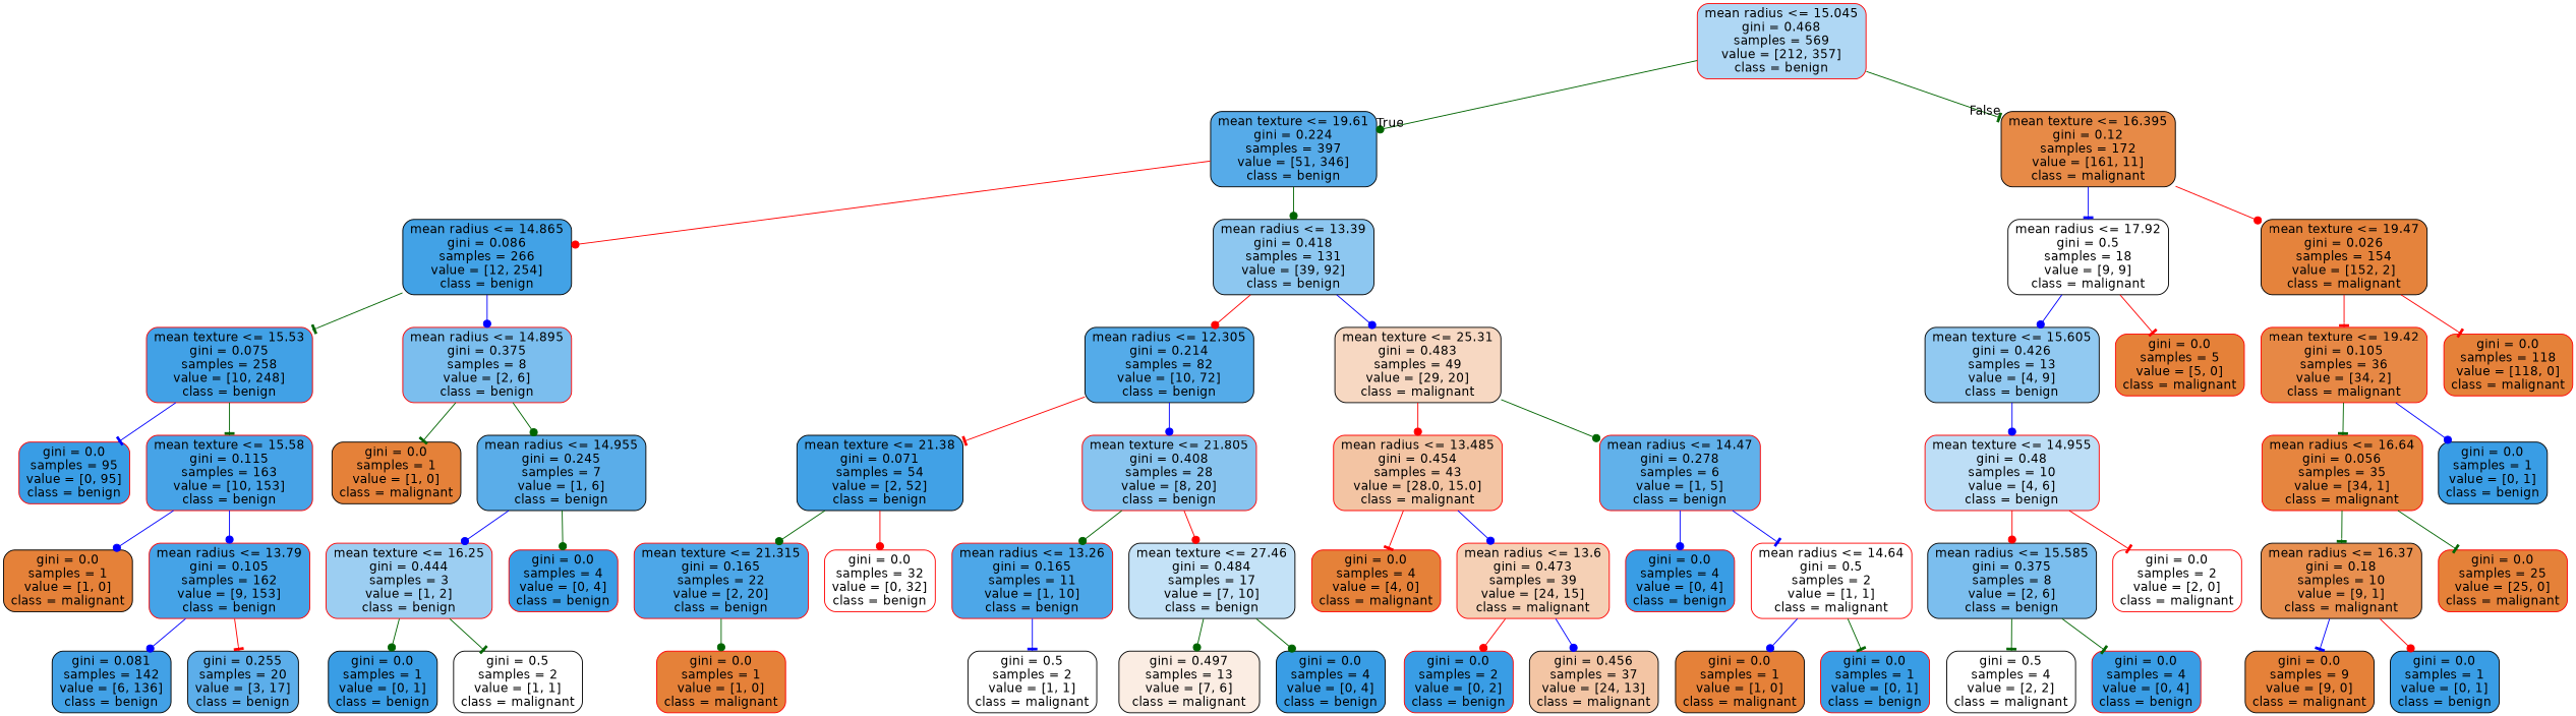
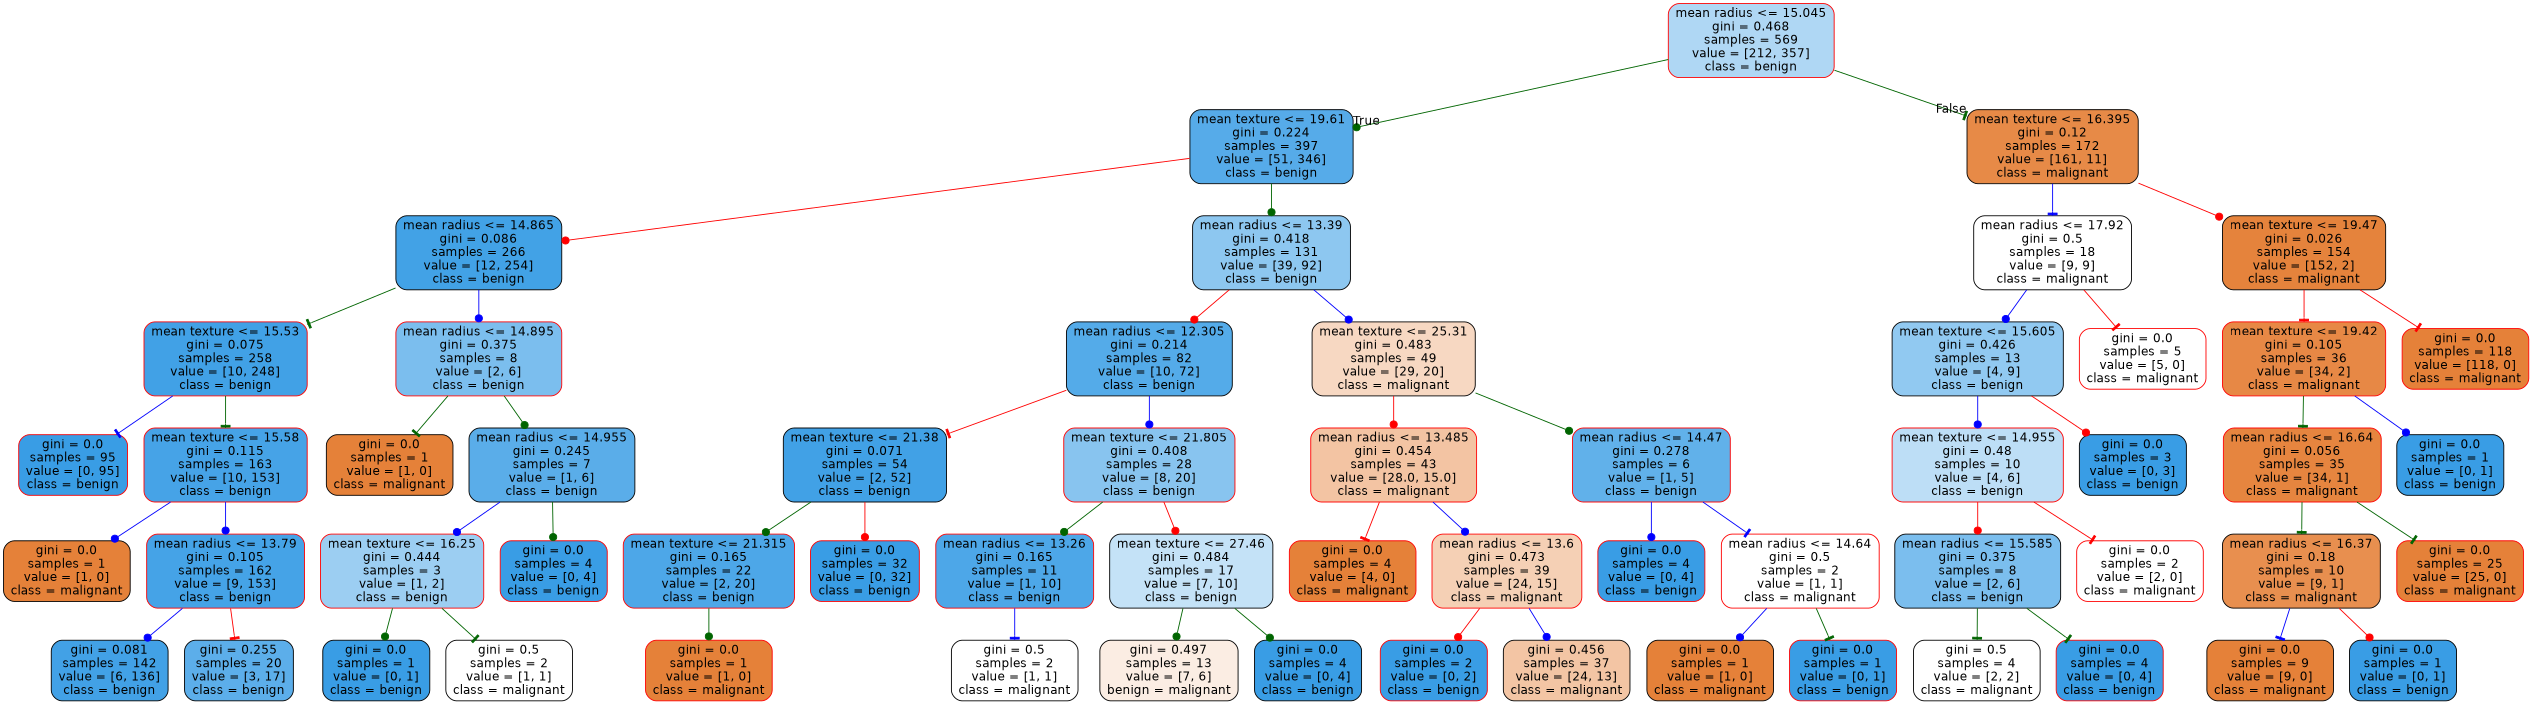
  digraph {
    node [color=black fillcolor="#399de5" fontname=helvetica shape=box style="filled, rounded"]
    edge [arrowhead=dot color=darkgreen fontname=helvetica]
    n1 [color=red fillcolor="#afd7f4" label="mean radius <= 15.045\ngini = 0.468\nsamples = 569\nvalue = [212, 357]\nclass = benign"]
    n2 [fillcolor="#56abe9" label="mean texture <= 19.61\ngini = 0.224\nsamples = 397\nvalue = [51, 346]\nclass = benign"]
    n3 [fillcolor="#e78a47" label="mean texture <= 16.395\ngini = 0.12\nsamples = 172\nvalue = [161, 11]\nclass = malignant"]
    n4 [fillcolor="#42a2e6" label="mean radius <= 14.865\ngini = 0.086\nsamples = 266\nvalue = [12, 254]\nclass = benign"]
    n5 [fillcolor="#8dc7f0" label="mean radius <= 13.39\ngini = 0.418\nsamples = 131\nvalue = [39, 92]\nclass = benign"]
    n6 [fillcolor="#ffffff" label="mean radius <= 17.92\ngini = 0.5\nsamples = 18\nvalue = [9, 9]\nclass = malignant"]
    n7 [fillcolor="#e5833c" label="mean texture <= 19.47\ngini = 0.026\nsamples = 154\nvalue = [152, 2]\nclass = malignant"]
    n8 [color=red fillcolor="#41a1e6" label="mean texture <= 15.53\ngini = 0.075\nsamples = 258\nvalue = [10, 248]\nclass = benign"]
    n9 [color=red fillcolor="#7bbeee" label="mean radius <= 14.895\ngini = 0.375\nsamples = 8\nvalue = [2, 6]\nclass = benign"]
    n10 [fillcolor="#54abe9" label="mean radius <= 12.305\ngini = 0.214\nsamples = 82\nvalue = [10, 72]\nclass = benign"]
    n11 [fillcolor="#f7d8c2" label="mean texture <= 25.31\ngini = 0.483\nsamples = 49\nvalue = [29, 20]\nclass = malignant"]
    n12 [color=red label="gini = 0.0\nsamples = 95\nvalue = [0, 95]\nclass = benign"]
    n13 [color=red fillcolor="#46a3e7" label="mean texture <= 15.58\ngini = 0.115\nsamples = 163\nvalue = [10, 153]\nclass = benign"]
    n14 [fillcolor="#e58139" label="gini = 0.0\nsamples = 1\nvalue = [1, 0]\nclass = malignant"]
    n15 [fillcolor="#5aade9" label="mean radius <= 14.955\ngini = 0.245\nsamples = 7\nvalue = [1, 6]\nclass = benign"]
    n16 [fillcolor="#e58139" label="gini = 0.0\nsamples = 1\nvalue = [1, 0]\nclass = malignant"]
    n17 [color=red fillcolor="#45a3e7" label="mean radius <= 13.79\ngini = 0.105\nsamples = 162\nvalue = [9, 153]\nclass = benign"]
    n18 [fillcolor="#42a1e6" label="gini = 0.081\nsamples = 142\nvalue = [6, 136]\nclass = benign"]
    n19 [fillcolor="#5caeea" label="gini = 0.255\nsamples = 20\nvalue = [3, 17]\nclass = benign"]
    n20 [color=red fillcolor="#9ccef2" label="mean texture <= 16.25\ngini = 0.444\nsamples = 3\nvalue = [1, 2]\nclass = benign"]
    n21 [color=red label="gini = 0.0\nsamples = 4\nvalue = [0, 4]\nclass = benign"]
    n22 [label="gini = 0.0\nsamples = 1\nvalue = [0, 1]\nclass = benign"]
    n23 [fillcolor="#ffffff" label="gini = 0.5\nsamples = 2\nvalue = [1, 1]\nclass = malignant"]
    n24 [fillcolor="#41a1e6" label="mean texture <= 21.38\ngini = 0.071\nsamples = 54\nvalue = [2, 52]\nclass = benign"]
    n25 [color=red fillcolor="#88c4ef" label="mean texture <= 21.805\ngini = 0.408\nsamples = 28\nvalue = [8, 20]\nclass = benign"]
    n26 [color=red fillcolor="#f3c4a3" label="mean radius <= 13.485\ngini = 0.454\nsamples = 43\nvalue = [28.0, 15.0]\nclass = malignant"]
    n27 [color=red fillcolor="#61b1ea" label="mean radius <= 14.47\ngini = 0.278\nsamples = 6\nvalue = [1, 5]\nclass = benign"]
    n28 [color=red fillcolor="#4da7e8" label="mean texture <= 21.315\ngini = 0.165\nsamples = 22\nvalue = [2, 20]\nclass = benign"]
-   n29 [color=red fillcolor="#ffffff" label="gini = 0.0\nsamples = 32\nvalue = [0, 32]\nclass = benign"]
+   n29 [color=red label="gini = 0.0\nsamples = 32\nvalue = [0, 32]\nclass = benign"]
    n30 [color=red fillcolor="#4da7e8" label="mean radius <= 13.26\ngini = 0.165\nsamples = 11\nvalue = [1, 10]\nclass = benign"]
    n31 [fillcolor="#c4e2f7" label="mean texture <= 27.46\ngini = 0.484\nsamples = 17\nvalue = [7, 10]\nclass = benign"]
    n32 [color=red fillcolor="#e58139" label="gini = 0.0\nsamples = 1\nvalue = [1, 0]\nclass = malignant"]
    n33 [fillcolor="#ffffff" label="gini = 0.5\nsamples = 2\nvalue = [1, 1]\nclass = malignant"]
-   n34 [fillcolor="#fbede3" label="gini = 0.497\nsamples = 13\nvalue = [7, 6]\nclass = malignant"]
+   n34 [fillcolor="#fbede3" label="gini = 0.497\nsamples = 13\nvalue = [7, 6]\nbenign = malignant"]
    n35 [label="gini = 0.0\nsamples = 4\nvalue = [0, 4]\nclass = benign"]
    n36 [color=red fillcolor="#e58139" label="gini = 0.0\nsamples = 4\nvalue = [4, 0]\nclass = malignant"]
    n37 [color=red fillcolor="#f5d0b5" label="mean radius <= 13.6\ngini = 0.473\nsamples = 39\nvalue = [24, 15]\nclass = malignant"]
    n38 [color=red label="gini = 0.0\nsamples = 4\nvalue = [0, 4]\nclass = benign"]
    n39 [color=red fillcolor="#ffffff" label="mean radius <= 14.64\ngini = 0.5\nsamples = 2\nvalue = [1, 1]\nclass = malignant"]
    n40 [color=red label="gini = 0.0\nsamples = 2\nvalue = [0, 2]\nclass = benign"]
    n41 [fillcolor="#f3c5a4" label="gini = 0.456\nsamples = 37\nvalue = [24, 13]\nclass = malignant"]
    n42 [fillcolor="#e58139" label="gini = 0.0\nsamples = 1\nvalue = [1, 0]\nclass = malignant"]
    n43 [color=red label="gini = 0.0\nsamples = 1\nvalue = [0, 1]\nclass = benign"]
    n44 [fillcolor="#91c9f1" label="mean texture <= 15.605\ngini = 0.426\nsamples = 13\nvalue = [4, 9]\nclass = benign"]
-   n45 [color=red fillcolor="#e58139" label="gini = 0.0\nsamples = 5\nvalue = [5, 0]\nclass = malignant"]
+   n45 [color=red fillcolor="#ffffff" label="gini = 0.0\nsamples = 5\nvalue = [5, 0]\nclass = malignant"]
    n46 [color=red fillcolor="#e78845" label="mean texture <= 19.42\ngini = 0.105\nsamples = 36\nvalue = [34, 2]\nclass = malignant"]
    n47 [color=red fillcolor="#e58139" label="gini = 0.0\nsamples = 118\nvalue = [118, 0]\nclass = malignant"]
    n48 [color=red fillcolor="#bddef6" label="mean texture <= 14.955\ngini = 0.48\nsamples = 10\nvalue = [4, 6]\nclass = benign"]
+   n49 [label="gini = 0.0\nsamples = 3\nvalue = [0, 3]\nclass = benign"]
    n50 [fillcolor="#7bbeee" label="mean radius <= 15.585\ngini = 0.375\nsamples = 8\nvalue = [2, 6]\nclass = benign"]
    n51 [color=red fillcolor="#ffffff" label="gini = 0.0\nsamples = 2\nvalue = [2, 0]\nclass = malignant"]
    n52 [fillcolor="#ffffff" label="gini = 0.5\nsamples = 4\nvalue = [2, 2]\nclass = malignant"]
    n53 [color=red label="gini = 0.0\nsamples = 4\nvalue = [0, 4]\nclass = benign"]
    n54 [color=red fillcolor="#e6853f" label="mean radius <= 16.64\ngini = 0.056\nsamples = 35\nvalue = [34, 1]\nclass = malignant"]
    n55 [label="gini = 0.0\nsamples = 1\nvalue = [0, 1]\nclass = benign"]
    n56 [fillcolor="#e88f4f" label="mean radius <= 16.37\ngini = 0.18\nsamples = 10\nvalue = [9, 1]\nclass = malignant"]
    n57 [color=red fillcolor="#e58139" label="gini = 0.0\nsamples = 25\nvalue = [25, 0]\nclass = malignant"]
    n58 [fillcolor="#e58139" label="gini = 0.0\nsamples = 9\nvalue = [9, 0]\nclass = malignant"]
    n59 [label="gini = 0.0\nsamples = 1\nvalue = [0, 1]\nclass = benign"]
    n1 -> n2 [headlabel=True labelangle=45 labeldistance=2.5]
    n1 -> n3 [arrowhead=tee headlabel=False labelangle=-45 labeldistance=2.5]
    n2 -> n4 [color=red]
    n2 -> n5
    n3 -> n6 [arrowhead=tee color=blue]
    n3 -> n7 [color=red]
    n4 -> n8 [arrowhead=tee]
    n4 -> n9 [color=blue]
    n5 -> n10 [color=red]
    n5 -> n11 [color=blue]
    n6 -> n44 [color=blue]
    n6 -> n45 [arrowhead=tee color=red]
    n7 -> n46 [arrowhead=tee color=red]
    n7 -> n47 [arrowhead=tee color=red]
    n8 -> n12 [arrowhead=tee color=blue]
    n8 -> n13 [arrowhead=tee]
    n9 -> n14 [arrowhead=tee]
    n9 -> n15
    n10 -> n24 [arrowhead=tee color=red]
    n10 -> n25 [color=blue]
    n11 -> n26 [color=red]
    n11 -> n27
    n13 -> n16 [color=blue]
    n13 -> n17 [color=blue]
    n15 -> n20 [color=blue]
    n15 -> n21
    n17 -> n18 [color=blue]
    n17 -> n19 [arrowhead=tee color=red]
    n20 -> n22
    n20 -> n23 [arrowhead=tee]
    n24 -> n28
    n24 -> n29 [color=red]
    n25 -> n30
    n25 -> n31 [color=red]
    n26 -> n36 [arrowhead=tee color=red]
    n26 -> n37 [color=blue]
    n27 -> n38 [color=blue]
    n27 -> n39 [arrowhead=tee color=blue]
    n28 -> n32
    n30 -> n33 [arrowhead=tee color=blue]
    n31 -> n34
    n31 -> n35
    n37 -> n40 [color=red]
    n37 -> n41 [color=blue]
    n39 -> n42 [color=blue]
    n39 -> n43 [arrowhead=tee]
    n44 -> n48 [color=blue]
+   n44 -> n49 [color=red]
    n46 -> n54 [arrowhead=tee]
    n46 -> n55 [color=blue]
    n48 -> n50 [color=red]
    n48 -> n51 [arrowhead=tee color=red]
    n50 -> n52 [arrowhead=tee]
    n50 -> n53 [arrowhead=tee]
    n54 -> n56 [arrowhead=tee]
    n54 -> n57 [arrowhead=tee]
    n56 -> n58 [arrowhead=tee color=blue]
    n56 -> n59 [color=red]
  }
